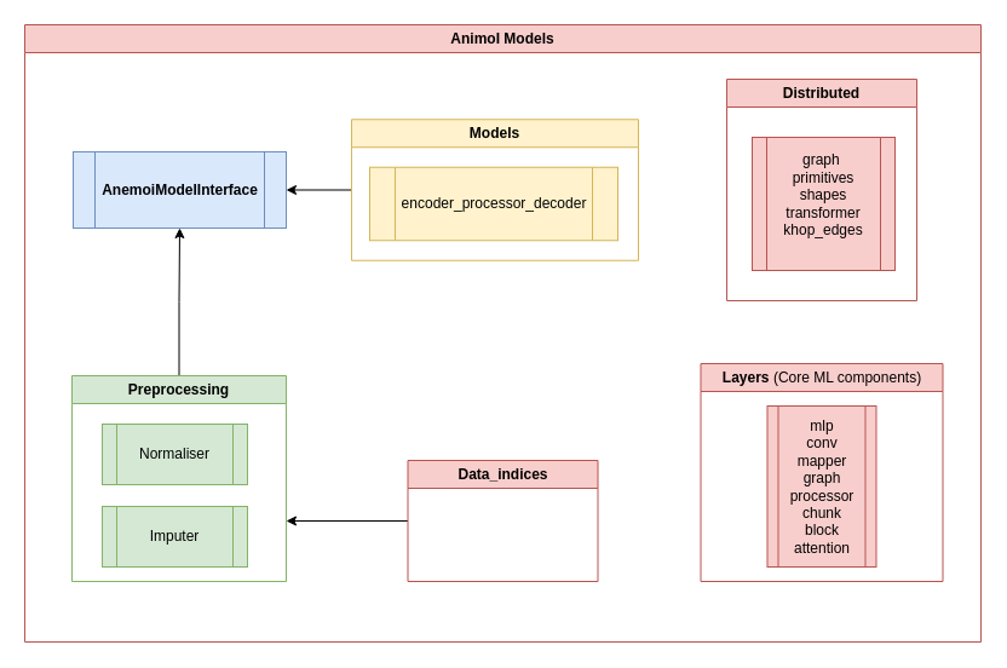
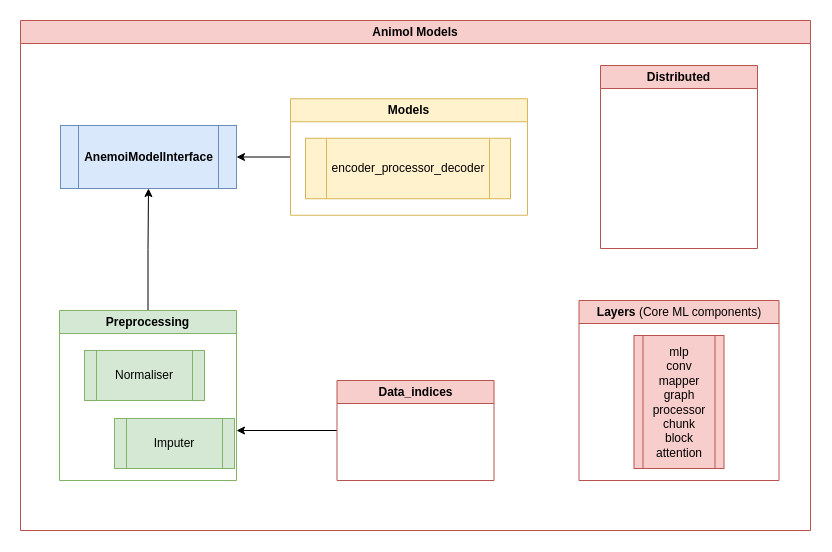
  <mxCell id="0" />
  <mxCell id="1" parent="0" />
  <mxCell id="2" value="AnimoI Models" style="swimlane;whiteSpace=wrap;html=1;fillColor=#f8cecc;strokeColor=#b85450;container=0;" parent="1" vertex="1"><mxGeometry x="20" y="20" width="790" height="510" as="geometry" /></mxCell>
  <mxCell id="3" value="AnemoiModelInterface" style="shape=process;whiteSpace=wrap;html=1;backgroundOutline=1;fontStyle=1;startSize=23;fillColor=#dae8fc;strokeColor=#6c8ebf;container=0;" parent="2" vertex="1"><mxGeometry x="40" y="105" width="176" height="63" as="geometry" /></mxCell>
  <mxCell id="4" style="edgeStyle=orthogonalEdgeStyle;rounded=0;orthogonalLoop=1;jettySize=auto;html=1;entryX=0.5;entryY=1;entryDx=0;entryDy=0;" parent="2" source="5" target="3" edge="1"><mxGeometry relative="1" as="geometry" /></mxCell>
  <mxCell id="5" value="Preprocessing" style="swimlane;whiteSpace=wrap;html=1;fillColor=#d5e8d4;strokeColor=#82b366;" parent="2" vertex="1"><mxGeometry x="39" y="290" width="177" height="170" as="geometry" /></mxCell>
  <mxCell id="6" value="Normaliser" style="shape=process;whiteSpace=wrap;html=1;backgroundOutline=1;fillColor=#d5e8d4;strokeColor=#82b366;" parent="5" vertex="1"><mxGeometry x="25" y="40" width="120" height="50" as="geometry" /></mxCell>
- <mxCell id="7" value="Imputer" style="shape=process;whiteSpace=wrap;html=1;backgroundOutline=1;fillColor=#d5e8d4;strokeColor=#82b366;" parent="5" vertex="1"><mxGeometry x="25" y="108" width="120" height="50" as="geometry" /></mxCell>
+ <mxCell id="7" value="Imputer" style="shape=process;whiteSpace=wrap;html=1;backgroundOutline=1;fillColor=#d5e8d4;strokeColor=#82b366;" parent="5" vertex="1"><mxGeometry x="55" y="108" width="120" height="50" as="geometry" /></mxCell>
  <mxCell id="8" value="Layers&lt;span style=&quot;font-weight: 400;&quot;&gt; (Core ML components)&lt;/span&gt;" style="swimlane;whiteSpace=wrap;html=1;fillColor=#f8cecc;strokeColor=#b85450;align=center;verticalAlign=middle;fontFamily=Helvetica;fontSize=12;fontColor=default;fontStyle=1;" parent="2" vertex="1"><mxGeometry x="558.5" y="280" width="200" height="180" as="geometry" /></mxCell>
  <mxCell id="9" value="mlp&lt;div&gt;conv&lt;br&gt;&lt;div&gt;mapper&lt;/div&gt;&lt;div&gt;graph&lt;/div&gt;&lt;div&gt;processor&lt;/div&gt;&lt;div&gt;chunk&lt;/div&gt;&lt;div&gt;block&lt;/div&gt;&lt;div&gt;attention&lt;/div&gt;&lt;/div&gt;" style="shape=process;whiteSpace=wrap;html=1;backgroundOutline=1;fillColor=#f8cecc;strokeColor=#b85450;container=0;" parent="8" vertex="1"><mxGeometry x="55" y="35" width="90" height="133" as="geometry" /></mxCell>
  <mxCell id="10" style="edgeStyle=orthogonalEdgeStyle;rounded=0;orthogonalLoop=1;jettySize=auto;html=1;exitX=0;exitY=0.5;exitDx=0;exitDy=0;" parent="2" source="11" target="3" edge="1"><mxGeometry relative="1" as="geometry" /></mxCell>
  <mxCell id="11" value="Models" style="swimlane;whiteSpace=wrap;html=1;fillColor=#fff2cc;strokeColor=#d6b656;align=center;verticalAlign=middle;fontFamily=Helvetica;fontSize=12;fontStyle=1;" parent="2" vertex="1"><mxGeometry x="270" y="78.25" width="237" height="116.5" as="geometry" /></mxCell>
  <mxCell id="12" value="encoder_processor_decoder" style="shape=process;whiteSpace=wrap;html=1;backgroundOutline=1;fillColor=#fff2cc;strokeColor=#d6b656;container=0;" parent="11" vertex="1"><mxGeometry x="15" y="39.5" width="205" height="60.5" as="geometry" /></mxCell>
  <mxCell id="13" value="Distributed" style="swimlane;whiteSpace=wrap;html=1;fillColor=#f8cecc;strokeColor=#b85450;align=center;verticalAlign=middle;fontFamily=Helvetica;fontSize=12;fontColor=default;fontStyle=1;" parent="2" vertex="1"><mxGeometry x="580" y="45" width="157" height="183" as="geometry" /></mxCell>
- <mxCell id="14" value="&lt;span style=&quot;font-weight: 400;&quot;&gt;graph&amp;nbsp;&lt;/span&gt;&lt;br&gt;&lt;div&gt;&lt;div&gt;&lt;div&gt;&lt;span style=&quot;font-weight: normal;&quot;&gt;primitives&lt;/span&gt;&lt;/div&gt;&lt;/div&gt;&lt;div&gt;&lt;span style=&quot;font-weight: normal;&quot;&gt;shapes&lt;/span&gt;&lt;/div&gt;&lt;div&gt;&lt;span style=&quot;font-weight: normal;&quot;&gt;transformer&lt;/span&gt;&lt;/div&gt;&lt;div&gt;&lt;span style=&quot;font-weight: normal;&quot;&gt;khop_edges&lt;/span&gt;&lt;/div&gt;&lt;div&gt;&lt;br&gt;&lt;/div&gt;&lt;/div&gt;" style="shape=process;whiteSpace=wrap;html=1;backgroundOutline=1;fontStyle=1;startSize=23;fillColor=#f8cecc;strokeColor=#b85450;container=0;" parent="13" vertex="1"><mxGeometry x="21" y="48" width="118" height="110" as="geometry" /></mxCell>
  <mxCell id="15" style="edgeStyle=orthogonalEdgeStyle;rounded=0;orthogonalLoop=1;jettySize=auto;html=1;exitX=0;exitY=0.5;exitDx=0;exitDy=0;" edge="1" parent="2" source="16"><mxGeometry relative="1" as="geometry"><mxPoint x="216" y="410" as="targetPoint" /><Array as="points"><mxPoint x="216" y="410" /></Array></mxGeometry></mxCell>
  <mxCell id="16" value="Data_indices" style="swimlane;whiteSpace=wrap;html=1;fillColor=#f8cecc;strokeColor=#b85450;align=center;verticalAlign=middle;fontFamily=Helvetica;fontSize=12;fontColor=default;fontStyle=1;" vertex="1" parent="2"><mxGeometry x="316.5" y="360" width="157" height="100" as="geometry" /></mxCell>
